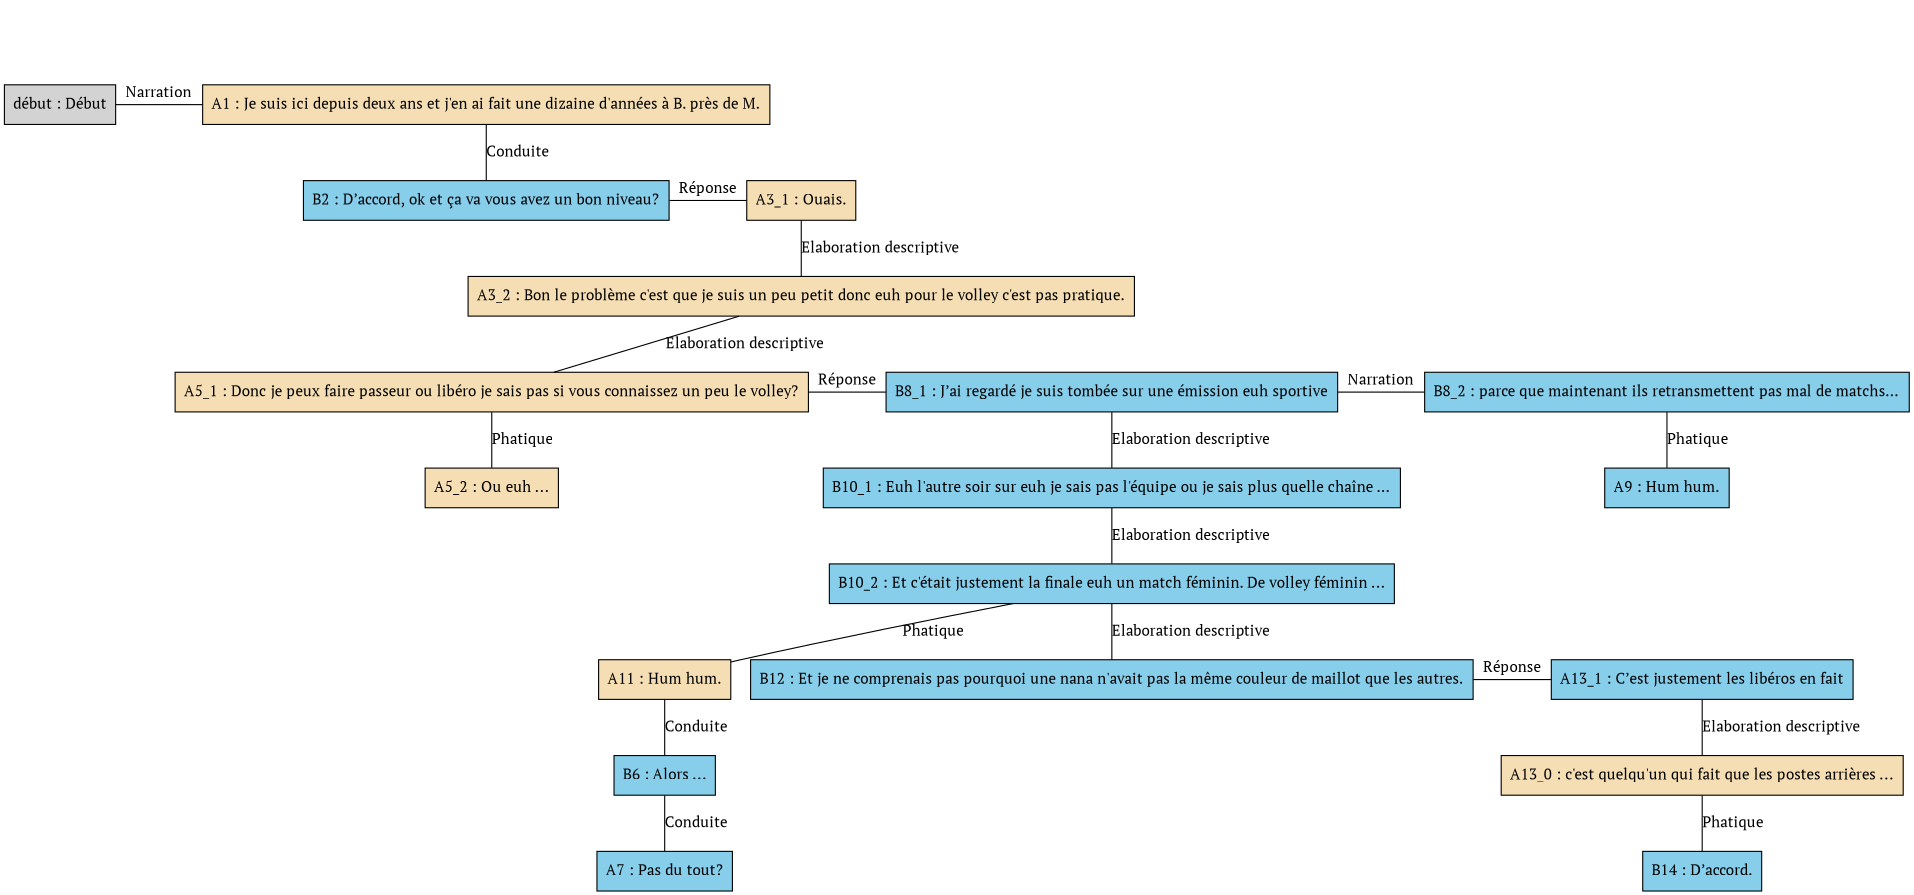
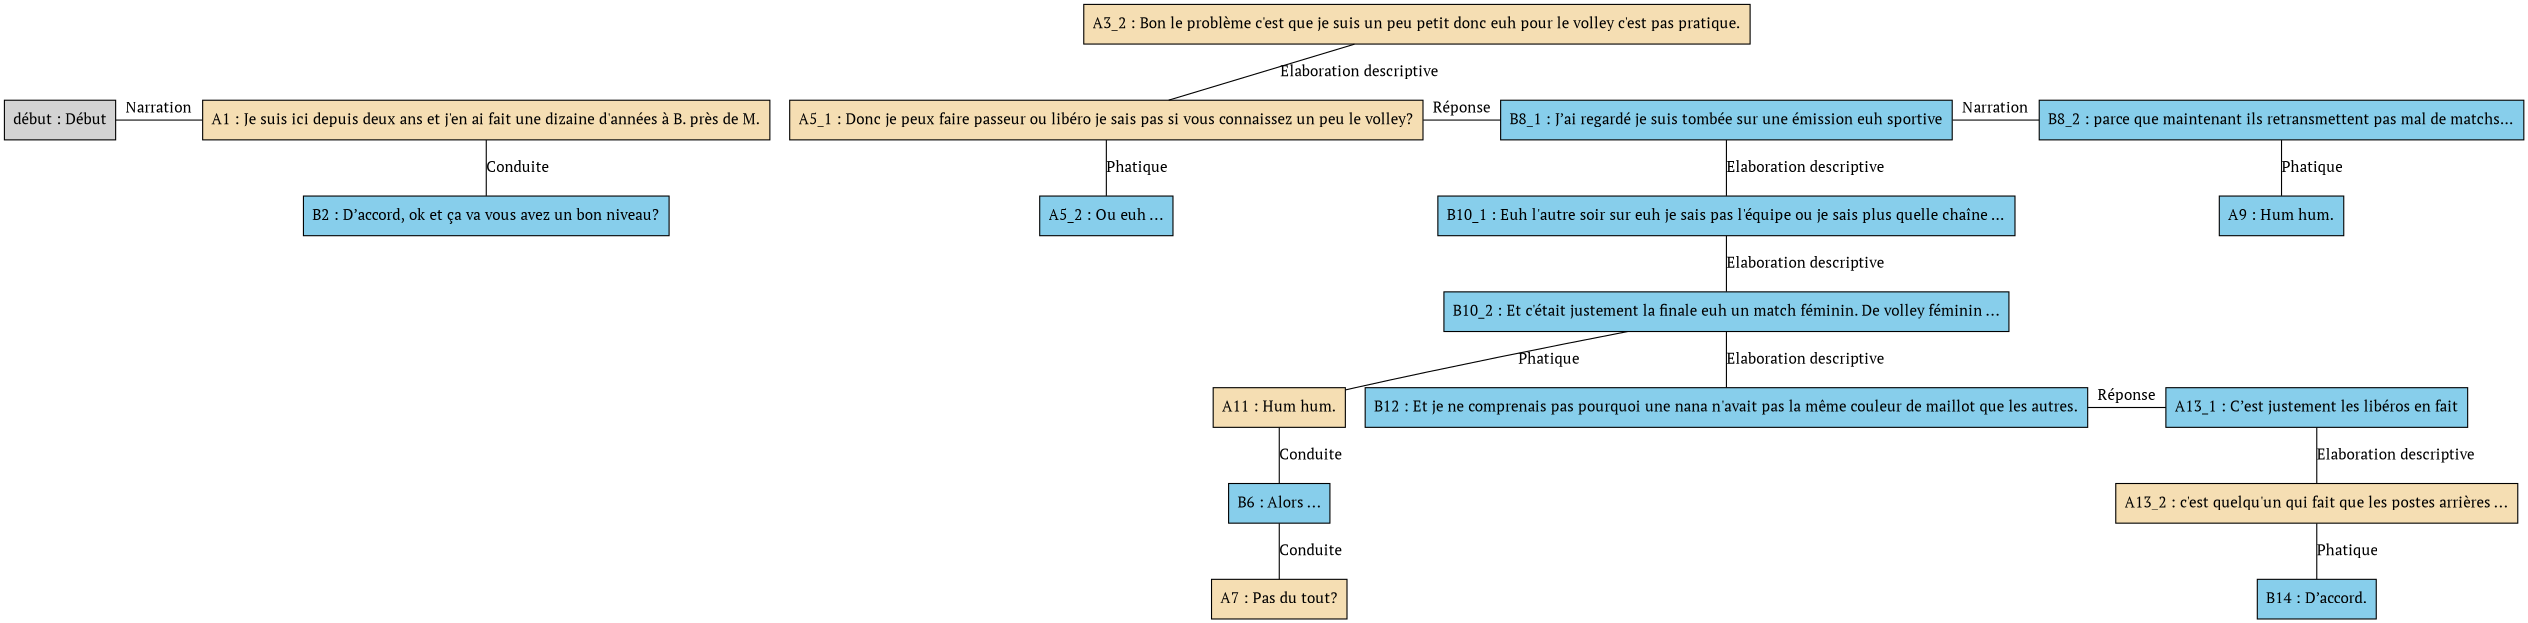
  digraph {
    fontname="PT Serif"
    newrank=true
    node [fontname="PT Serif" shape=box style=filled fillcolor=skyblue]
    edge [fontname="PT Serif" weight=2 dir=none]
    zero [style=invis fillcolor=""]
    n2 [label="début : Début" fillcolor=""]
    n3 [fillcolor=wheat label="A1 : Je suis ici depuis deux ans et j'en ai fait une dizaine d'années à B. près de M."]
    n4 [label="B2 : D’accord, ok et ça va vous avez un bon niveau?"]
-   n5 [fillcolor=wheat label="A3_1 : Ouais."]
    n6 [fillcolor=wheat label="A3_2 : Bon le problème c'est que je suis un peu petit donc euh pour le volley c'est pas pratique."]
    n7 [fillcolor=wheat label="A5_1 : Donc je peux faire passeur ou libéro je sais pas si vous connaissez un peu le volley?"]
    n8 [label="B8_1 : J’ai regardé je suis tombée sur une émission euh sportive"]
    n9 [label="B8_2 : parce que maintenant ils retransmettent pas mal de matchs…"]
-   n10 [fillcolor=wheat label="A5_2 : Ou euh ..."]
+   n10 [label="A5_2 : Ou euh ..."]
    n11 [label="B10_1 : Euh l'autre soir sur euh je sais pas l'équipe ou je sais plus quelle chaîne …"]
    n12 [label="A9 : Hum hum."]
    n13 [label="B6 : Alors ..."]
-   n14 [label="A7 : Pas du tout?"]
+   n14 [fillcolor=wheat label="A7 : Pas du tout?"]
    n15 [label="B10_2 : Et c'était justement la finale euh un match féminin. De volley féminin ..."]
    n16 [fillcolor=wheat label="A11 : Hum hum."]
    n17 [label="B12 : Et je ne comprenais pas pourquoi une nana n'avait pas la même couleur de maillot que les autres."]
    n18 [label="A13_1 : C’est justement les libéros en fait"]
-   n19 [fillcolor=wheat label="A13_0 : c'est quelqu'un qui fait que les postes arrières ..."]
+   n19 [fillcolor=wheat label="A13_2 : c'est quelqu'un qui fait que les postes arrières ..."]
    n20 [label="B14 : D’accord."]
    zero -> n2 [style=invis weight="" dir=""]
    zero -> n3 [style=invis weight=1 dir=""]
    n2 -> n3 [constraint=false label=Narration weight=""]
    n3 -> n4 [label=Conduite]
-   n3 -> n5 [style=invis weight=1 dir=""]
-   n4 -> n5 [constraint=false label="Réponse" weight=""]
-   n5 -> n6 [label="Elaboration descriptive"]
    n6 -> n7 [label="Elaboration descriptive"]
    n6 -> n8 [style=invis weight=1 dir=""]
    n6 -> n9 [style=invis weight=1 dir=""]
    n7 -> n8 [constraint=false label="Réponse" weight=""]
    n7 -> n10 [label=Phatique]
    n8 -> n9 [constraint=false label=Narration weight=""]
    n8 -> n11 [label="Elaboration descriptive"]
    n9 -> n12 [label=Phatique]
    n11 -> n15 [label="Elaboration descriptive"]
    n13 -> n14 [label=Conduite]
    n15 -> n16 [label=Phatique]
    n15 -> n17 [label="Elaboration descriptive"]
    n15 -> n18 [style=invis weight=1 dir=""]
    n16 -> n13 [label=Conduite]
    n17 -> n18 [constraint=false label="Réponse" weight=""]
    n18 -> n19 [label="Elaboration descriptive"]
    n19 -> n20 [label=Phatique]
  }
